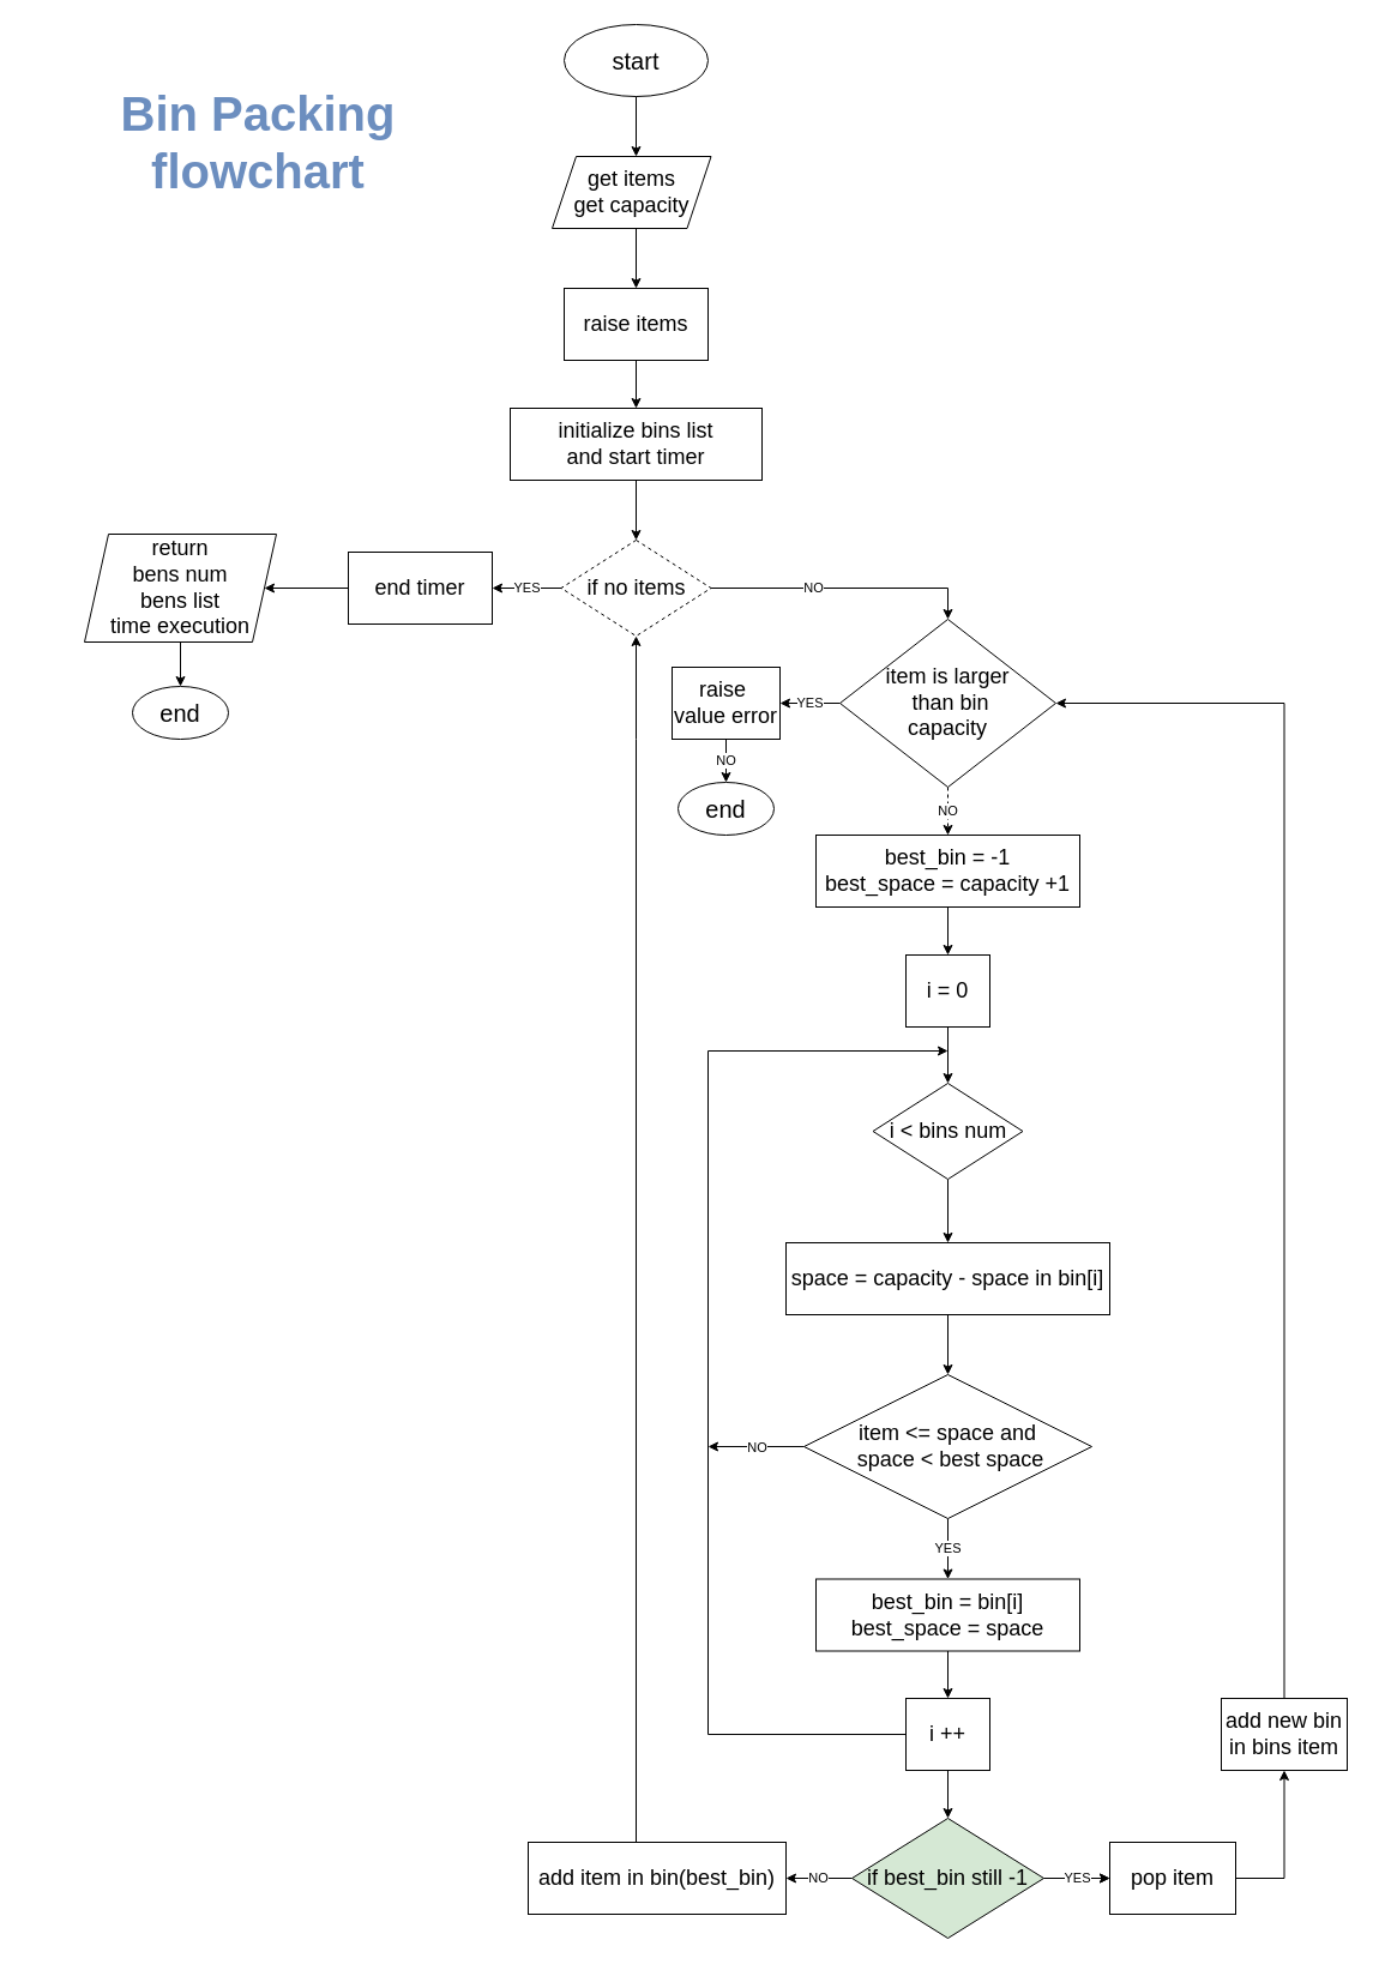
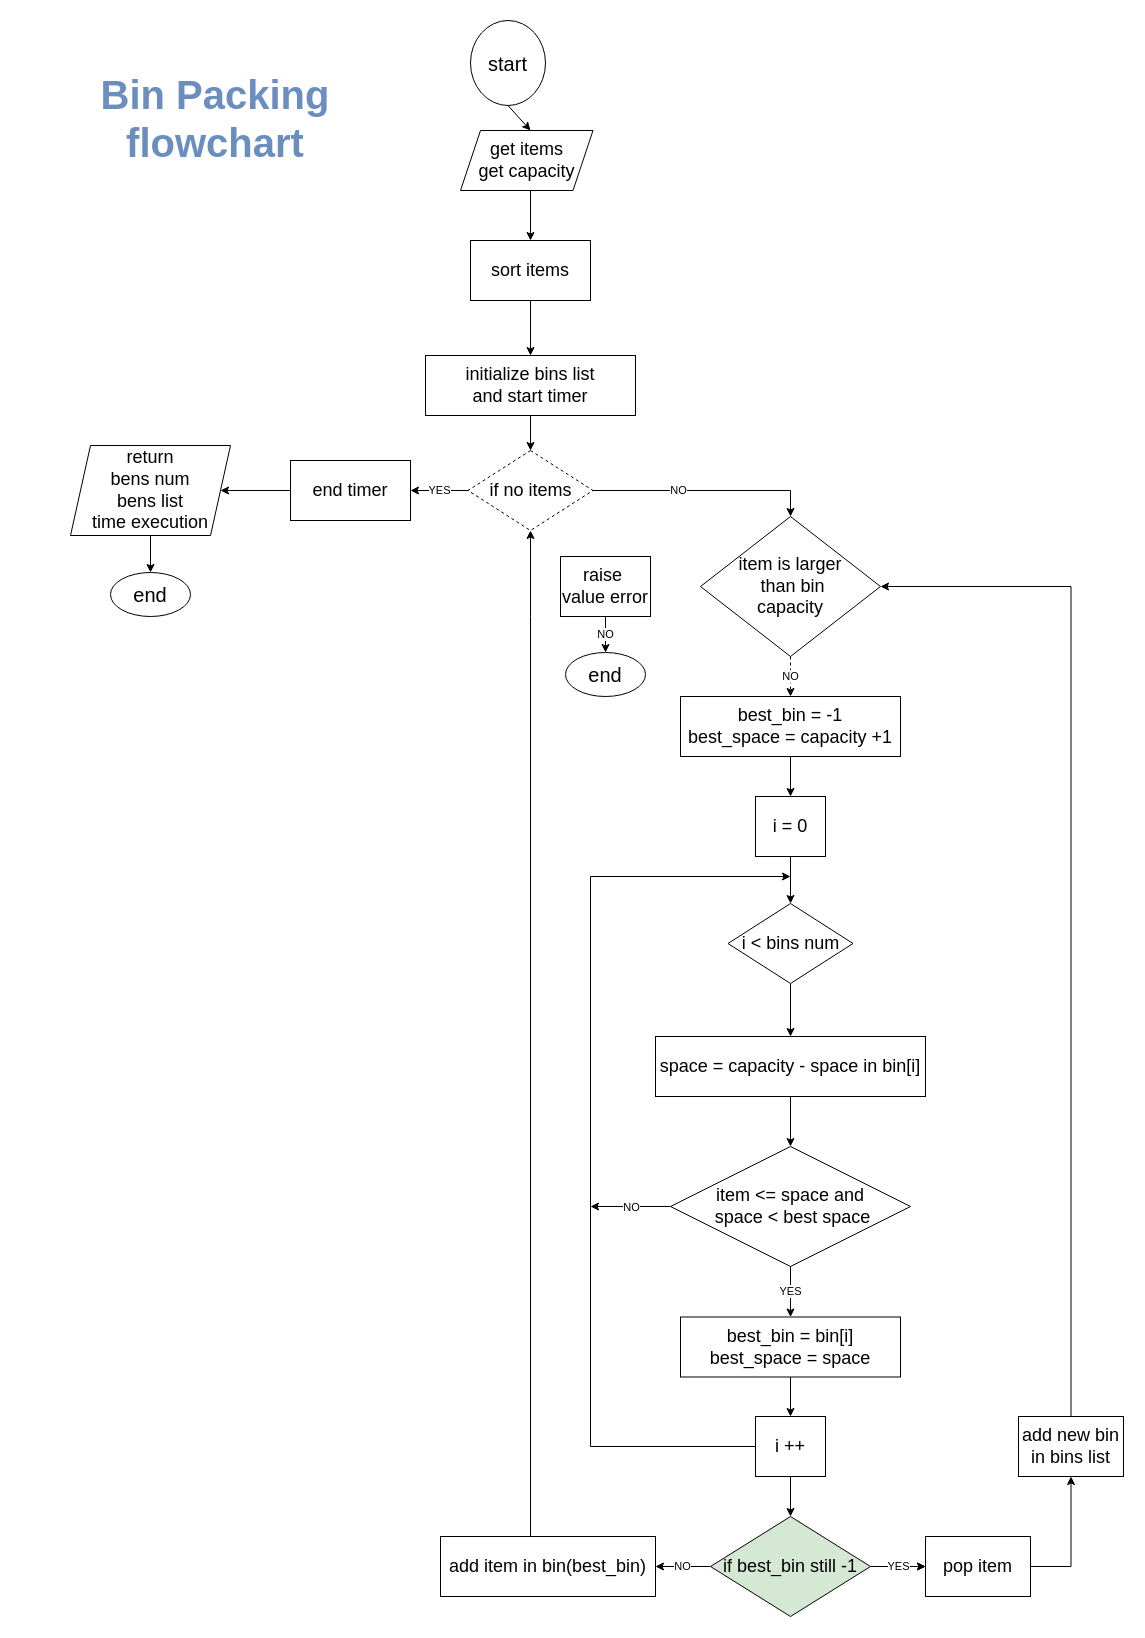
  <mxCell id="0" />
  <mxCell id="1" parent="0" />
- <mxCell id="2" value="&lt;font style=&quot;font-size: 20px;&quot;&gt;start&lt;/font&gt;" style="ellipse;whiteSpace=wrap;html=1;" parent="1" vertex="1"><mxGeometry x="470" y="20" width="120" height="60" as="geometry" /></mxCell>
+ <mxCell id="2" value="&lt;font style=&quot;font-size: 20px;&quot;&gt;start&lt;/font&gt;" style="ellipse;whiteSpace=wrap;html=1;" parent="1" vertex="1"><mxGeometry x="470" y="20" width="75" height="85" as="geometry" /></mxCell>
  <mxCell id="3" value="" style="endArrow=classic;html=1;rounded=0;exitX=0.5;exitY=1;exitDx=0;exitDy=0;" parent="1" source="2" edge="1"><mxGeometry width="50" height="50" relative="1" as="geometry"><mxPoint x="490" y="310" as="sourcePoint" /><mxPoint x="530" y="130" as="targetPoint" /></mxGeometry></mxCell>
  <mxCell id="4" value="" style="endArrow=classic;html=1;rounded=0;exitX=0.5;exitY=1;exitDx=0;exitDy=0;" parent="1" edge="1"><mxGeometry width="50" height="50" relative="1" as="geometry"><mxPoint x="530" y="190" as="sourcePoint" /><mxPoint x="530" y="240" as="targetPoint" /></mxGeometry></mxCell>
- <mxCell id="5" value="&lt;span style=&quot;font-size: 18px;&quot;&gt;raise items&lt;/span&gt;" style="rounded=0;whiteSpace=wrap;html=1;" parent="1" vertex="1"><mxGeometry x="470" y="240" width="120" height="60" as="geometry" /></mxCell>
+ <mxCell id="5" value="&lt;span style=&quot;font-size: 18px;&quot;&gt;sort items&lt;/span&gt;" style="rounded=0;whiteSpace=wrap;html=1;" parent="1" vertex="1"><mxGeometry x="470" y="240" width="120" height="60" as="geometry" /></mxCell>
  <mxCell id="6" value="YES" style="edgeStyle=orthogonalEdgeStyle;rounded=0;orthogonalLoop=1;jettySize=auto;html=1;entryX=1;entryY=0.5;entryDx=0;entryDy=0;" parent="1" source="7" target="45" edge="1"><mxGeometry relative="1" as="geometry" /></mxCell>
  <mxCell id="7" value="&lt;font style=&quot;font-size: 18px;&quot;&gt;if no items&lt;/font&gt;" style="rhombus;whiteSpace=wrap;html=1;dashed=1;" parent="1" vertex="1"><mxGeometry x="467.5" y="450" width="125" height="80" as="geometry" /></mxCell>
  <mxCell id="8" value="" style="endArrow=classic;html=1;rounded=0;exitX=0.5;exitY=1;exitDx=0;exitDy=0;entryX=0.5;entryY=0;entryDx=0;entryDy=0;" parent="1" source="5" target="43" edge="1"><mxGeometry width="50" height="50" relative="1" as="geometry"><mxPoint x="540" y="200" as="sourcePoint" /><mxPoint x="540" y="250" as="targetPoint" /></mxGeometry></mxCell>
  <mxCell id="9" value="NO" style="endArrow=classic;html=1;rounded=0;exitX=1;exitY=0.5;exitDx=0;exitDy=0;entryX=0.5;entryY=0;entryDx=0;entryDy=0;" parent="1" source="7" target="10" edge="1"><mxGeometry x="-0.238" width="50" height="50" relative="1" as="geometry"><mxPoint x="550" y="316" as="sourcePoint" /><mxPoint x="770" y="516" as="targetPoint" /><Array as="points"><mxPoint x="790" y="490" /></Array><mxPoint as="offset" /></mxGeometry></mxCell>
  <mxCell id="10" value="&lt;font style=&quot;font-size: 18px;&quot;&gt;item is larger&lt;br&gt;&amp;nbsp;than bin &lt;br&gt;capacity&lt;/font&gt;" style="rhombus;whiteSpace=wrap;html=1;" parent="1" vertex="1"><mxGeometry x="700" y="516" width="180" height="140" as="geometry" /></mxCell>
  <mxCell id="11" value="&lt;span style=&quot;font-size: 18px;&quot;&gt;raise&amp;nbsp;&lt;br&gt;value error&lt;br&gt;&lt;/span&gt;" style="rounded=0;whiteSpace=wrap;html=1;" parent="1" vertex="1"><mxGeometry x="560" y="556" width="90" height="60" as="geometry" /></mxCell>
  <mxCell id="12" value="NO" style="endArrow=classic;html=1;rounded=0;exitX=0.5;exitY=1;exitDx=0;exitDy=0;entryX=0.5;entryY=0;entryDx=0;entryDy=0;" parent="1" source="11" target="46" edge="1"><mxGeometry width="50" height="50" relative="1" as="geometry"><mxPoint x="140" y="412" as="sourcePoint" /><mxPoint x="610" y="672" as="targetPoint" /></mxGeometry></mxCell>
- <mxCell id="13" value="YES" style="endArrow=classic;html=1;rounded=0;exitX=0;exitY=0.5;exitDx=0;exitDy=0;entryX=1;entryY=0.5;entryDx=0;entryDy=0;" parent="1" source="10" target="11" edge="1"><mxGeometry width="50" height="50" relative="1" as="geometry"><mxPoint x="480" y="582" as="sourcePoint" /><mxPoint x="150" y="466" as="targetPoint" /></mxGeometry></mxCell>
  <mxCell id="14" value="&lt;font style=&quot;font-size: 18px;&quot;&gt;best_bin = -1&lt;br&gt;best_space = capacity +1&lt;br&gt;&lt;/font&gt;" style="rounded=0;whiteSpace=wrap;html=1;" parent="1" vertex="1"><mxGeometry x="680" y="696" width="220" height="60" as="geometry" /></mxCell>
  <mxCell id="15" value="NO" style="endArrow=classic;html=1;rounded=0;exitX=0.5;exitY=1;exitDx=0;exitDy=0;entryX=0.5;entryY=0;entryDx=0;entryDy=0;dashed=1;" parent="1" source="10" target="14" edge="1"><mxGeometry width="50" height="50" relative="1" as="geometry"><mxPoint x="890" y="596" as="sourcePoint" /><mxPoint x="960" y="596" as="targetPoint" /></mxGeometry></mxCell>
  <mxCell id="16" value="&lt;span style=&quot;font-size: 18px;&quot;&gt;i = 0&lt;br&gt;&lt;/span&gt;" style="rounded=0;whiteSpace=wrap;html=1;" parent="1" vertex="1"><mxGeometry x="755" y="796" width="70" height="60" as="geometry" /></mxCell>
  <mxCell id="17" value="" style="endArrow=classic;html=1;rounded=0;exitX=0.5;exitY=1;exitDx=0;exitDy=0;entryX=0.5;entryY=0;entryDx=0;entryDy=0;" parent="1" source="14" target="16" edge="1"><mxGeometry width="50" height="50" relative="1" as="geometry"><mxPoint x="720" y="776" as="sourcePoint" /><mxPoint x="770" y="726" as="targetPoint" /></mxGeometry></mxCell>
  <mxCell id="18" value="" style="edgeStyle=orthogonalEdgeStyle;rounded=0;orthogonalLoop=1;jettySize=auto;html=1;" parent="1" source="19" target="22" edge="1"><mxGeometry relative="1" as="geometry" /></mxCell>
  <mxCell id="19" value="&lt;font style=&quot;font-size: 18px;&quot;&gt;i &amp;lt; bins num&lt;/font&gt;" style="rhombus;whiteSpace=wrap;html=1;" parent="1" vertex="1"><mxGeometry x="727.5" y="903" width="125" height="80" as="geometry" /></mxCell>
  <mxCell id="20" value="" style="endArrow=classic;html=1;rounded=0;exitX=0.5;exitY=1;exitDx=0;exitDy=0;entryX=0.5;entryY=0;entryDx=0;entryDy=0;" parent="1" source="16" target="19" edge="1"><mxGeometry width="50" height="50" relative="1" as="geometry"><mxPoint x="800" y="766" as="sourcePoint" /><mxPoint x="800" y="806" as="targetPoint" /></mxGeometry></mxCell>
  <mxCell id="21" value="" style="edgeStyle=orthogonalEdgeStyle;rounded=0;orthogonalLoop=1;jettySize=auto;html=1;" parent="1" source="22" target="25" edge="1"><mxGeometry relative="1" as="geometry" /></mxCell>
  <mxCell id="22" value="&lt;span style=&quot;font-size: 18px;&quot;&gt;space = capacity - space in bin[i]&lt;/span&gt;" style="whiteSpace=wrap;html=1;" parent="1" vertex="1"><mxGeometry x="655" y="1036" width="270" height="60" as="geometry" /></mxCell>
  <mxCell id="23" value="YES" style="edgeStyle=orthogonalEdgeStyle;rounded=0;orthogonalLoop=1;jettySize=auto;html=1;entryX=0.5;entryY=0;entryDx=0;entryDy=0;" parent="1" source="25" target="27" edge="1"><mxGeometry relative="1" as="geometry" /></mxCell>
  <mxCell id="24" value="NO" style="edgeStyle=orthogonalEdgeStyle;rounded=0;orthogonalLoop=1;jettySize=auto;html=1;exitX=0;exitY=0.5;exitDx=0;exitDy=0;" parent="1" source="25" edge="1"><mxGeometry relative="1" as="geometry"><mxPoint x="590" y="1206" as="targetPoint" /></mxGeometry></mxCell>
  <mxCell id="25" value="&lt;span style=&quot;font-size: 18px;&quot;&gt;item &amp;lt;= space and&lt;br&gt;&amp;nbsp;space &amp;lt; best space&lt;/span&gt;" style="rhombus;whiteSpace=wrap;html=1;" parent="1" vertex="1"><mxGeometry x="670" y="1146" width="240" height="120" as="geometry" /></mxCell>
  <mxCell id="26" style="edgeStyle=orthogonalEdgeStyle;rounded=0;orthogonalLoop=1;jettySize=auto;html=1;entryX=0.5;entryY=0;entryDx=0;entryDy=0;" parent="1" source="27" target="30" edge="1"><mxGeometry relative="1" as="geometry" /></mxCell>
  <mxCell id="27" value="&lt;font style=&quot;font-size: 18px;&quot;&gt;best_bin = bin[i]&lt;br&gt;best_space = space&lt;br&gt;&lt;/font&gt;" style="rounded=0;whiteSpace=wrap;html=1;" parent="1" vertex="1"><mxGeometry x="680" y="1316.5" width="220" height="60" as="geometry" /></mxCell>
  <mxCell id="28" style="edgeStyle=orthogonalEdgeStyle;rounded=0;orthogonalLoop=1;jettySize=auto;html=1;exitX=0;exitY=0.5;exitDx=0;exitDy=0;" parent="1" source="30" edge="1"><mxGeometry relative="1" as="geometry"><mxPoint x="790" y="876" as="targetPoint" /><Array as="points"><mxPoint x="590" y="1446" /><mxPoint x="590" y="876" /></Array></mxGeometry></mxCell>
  <mxCell id="29" style="edgeStyle=orthogonalEdgeStyle;rounded=0;orthogonalLoop=1;jettySize=auto;html=1;exitX=0.5;exitY=1;exitDx=0;exitDy=0;entryX=0.5;entryY=0;entryDx=0;entryDy=0;" parent="1" source="30" target="34" edge="1"><mxGeometry relative="1" as="geometry" /></mxCell>
  <mxCell id="30" value="&lt;span style=&quot;font-size: 18px;&quot;&gt;i ++&lt;br&gt;&lt;/span&gt;" style="rounded=0;whiteSpace=wrap;html=1;" parent="1" vertex="1"><mxGeometry x="755" y="1416" width="70" height="60" as="geometry" /></mxCell>
  <mxCell id="31" style="edgeStyle=orthogonalEdgeStyle;rounded=0;orthogonalLoop=1;jettySize=auto;html=1;exitX=1;exitY=0.5;exitDx=0;exitDy=0;" parent="1" source="34" target="36" edge="1"><mxGeometry relative="1" as="geometry" /></mxCell>
  <mxCell id="32" value="YES" style="edgeStyle=orthogonalEdgeStyle;rounded=0;orthogonalLoop=1;jettySize=auto;html=1;" parent="1" source="34" target="36" edge="1"><mxGeometry relative="1" as="geometry" /></mxCell>
  <mxCell id="33" value="NO" style="edgeStyle=orthogonalEdgeStyle;rounded=0;orthogonalLoop=1;jettySize=auto;html=1;exitX=0;exitY=0.5;exitDx=0;exitDy=0;entryX=1;entryY=0.5;entryDx=0;entryDy=0;" parent="1" source="34" target="38" edge="1"><mxGeometry relative="1" as="geometry" /></mxCell>
  <mxCell id="34" value="&lt;span style=&quot;font-size: 18px;&quot;&gt;if best_bin still -1&lt;/span&gt;" style="rhombus;whiteSpace=wrap;html=1;fillColor=#d5e8d4;" parent="1" vertex="1"><mxGeometry x="710" y="1516" width="160" height="100" as="geometry" /></mxCell>
  <mxCell id="35" style="edgeStyle=orthogonalEdgeStyle;rounded=0;orthogonalLoop=1;jettySize=auto;html=1;exitX=1;exitY=0.5;exitDx=0;exitDy=0;entryX=0.5;entryY=1;entryDx=0;entryDy=0;" parent="1" source="36" target="40" edge="1"><mxGeometry relative="1" as="geometry" /></mxCell>
  <mxCell id="36" value="&lt;span style=&quot;font-size: 18px;&quot;&gt;pop item&lt;/span&gt;" style="whiteSpace=wrap;html=1;" parent="1" vertex="1"><mxGeometry x="925" y="1536" width="105" height="60" as="geometry" /></mxCell>
  <mxCell id="37" style="edgeStyle=orthogonalEdgeStyle;rounded=0;orthogonalLoop=1;jettySize=auto;html=1;entryX=0.5;entryY=1;entryDx=0;entryDy=0;" parent="1" source="38" target="7" edge="1"><mxGeometry relative="1" as="geometry"><Array as="points"><mxPoint x="530" y="616" /><mxPoint x="530" y="616" /></Array></mxGeometry></mxCell>
  <mxCell id="38" value="&lt;span style=&quot;font-size: 18px;&quot;&gt;add item in bin(best_bin)&lt;/span&gt;" style="whiteSpace=wrap;html=1;" parent="1" vertex="1"><mxGeometry x="440" y="1536" width="215" height="60" as="geometry" /></mxCell>
  <mxCell id="39" style="edgeStyle=orthogonalEdgeStyle;rounded=0;orthogonalLoop=1;jettySize=auto;html=1;entryX=1;entryY=0.5;entryDx=0;entryDy=0;" parent="1" source="40" target="10" edge="1"><mxGeometry relative="1" as="geometry"><Array as="points"><mxPoint x="1071" y="586" /></Array></mxGeometry></mxCell>
- <mxCell id="40" value="&lt;span style=&quot;font-size: 18px;&quot;&gt;add new bin&lt;br&gt;in bins item&lt;br&gt;&lt;/span&gt;" style="whiteSpace=wrap;html=1;" parent="1" vertex="1"><mxGeometry x="1018" y="1416" width="105" height="60" as="geometry" /></mxCell>
+ <mxCell id="40" value="&lt;span style=&quot;font-size: 18px;&quot;&gt;add new bin&lt;br&gt;in bins list&lt;br&gt;&lt;/span&gt;" style="whiteSpace=wrap;html=1;" parent="1" vertex="1"><mxGeometry x="1018" y="1416" width="105" height="60" as="geometry" /></mxCell>
  <mxCell id="41" style="edgeStyle=orthogonalEdgeStyle;rounded=0;orthogonalLoop=1;jettySize=auto;html=1;entryX=0.5;entryY=0;entryDx=0;entryDy=0;exitX=0.5;exitY=1;exitDx=0;exitDy=0;" parent="1" source="49" target="47" edge="1"><mxGeometry relative="1" as="geometry"><mxPoint x="170" y="535" as="sourcePoint" /></mxGeometry></mxCell>
  <mxCell id="42" style="edgeStyle=orthogonalEdgeStyle;rounded=0;orthogonalLoop=1;jettySize=auto;html=1;entryX=0.5;entryY=0;entryDx=0;entryDy=0;" parent="1" source="43" target="7" edge="1"><mxGeometry relative="1" as="geometry" /></mxCell>
- <mxCell id="43" value="&lt;span style=&quot;font-size: 18px;&quot;&gt;initialize&amp;nbsp;bins list&lt;br&gt;and start timer&lt;br&gt;&lt;/span&gt;" style="rounded=0;whiteSpace=wrap;html=1;" parent="1" vertex="1"><mxGeometry x="425" y="340" width="210" height="60" as="geometry" /></mxCell>
+ <mxCell id="43" value="&lt;span style=&quot;font-size: 18px;&quot;&gt;initialize&amp;nbsp;bins list&lt;br&gt;and start timer&lt;br&gt;&lt;/span&gt;" style="rounded=0;whiteSpace=wrap;html=1;" parent="1" vertex="1"><mxGeometry x="425" y="355" width="210" height="60" as="geometry" /></mxCell>
  <mxCell id="44" style="edgeStyle=orthogonalEdgeStyle;rounded=0;orthogonalLoop=1;jettySize=auto;html=1;entryX=1;entryY=0.5;entryDx=0;entryDy=0;" parent="1" source="45" target="49" edge="1"><mxGeometry relative="1" as="geometry"><mxPoint x="230" y="490" as="targetPoint" /></mxGeometry></mxCell>
  <mxCell id="45" value="&lt;span style=&quot;font-size: 18px;&quot;&gt;end timer&lt;br&gt;&lt;/span&gt;" style="rounded=0;whiteSpace=wrap;html=1;" parent="1" vertex="1"><mxGeometry x="290" y="460" width="120" height="60" as="geometry" /></mxCell>
  <mxCell id="46" value="&lt;font style=&quot;font-size: 20px;&quot;&gt;end&lt;/font&gt;" style="ellipse;whiteSpace=wrap;html=1;" parent="1" vertex="1"><mxGeometry x="565" y="652" width="80" height="44" as="geometry" /></mxCell>
  <mxCell id="47" value="&lt;font style=&quot;font-size: 20px;&quot;&gt;end&lt;/font&gt;" style="ellipse;whiteSpace=wrap;html=1;" parent="1" vertex="1"><mxGeometry x="110" y="572" width="80" height="44" as="geometry" /></mxCell>
  <mxCell id="48" value="&lt;font style=&quot;font-size: 18px;&quot;&gt;get items&lt;br style=&quot;border-color: var(--border-color);&quot;&gt;get capacity&lt;/font&gt;" style="shape=parallelogram;perimeter=parallelogramPerimeter;whiteSpace=wrap;html=1;fixedSize=1;" parent="1" vertex="1"><mxGeometry x="460" y="130" width="132.5" height="60" as="geometry" /></mxCell>
  <mxCell id="49" value="&lt;font style=&quot;font-size: 18px;&quot;&gt;return&lt;br style=&quot;border-color: var(--border-color);&quot;&gt;bens num&lt;br style=&quot;border-color: var(--border-color);&quot;&gt;bens list&lt;br style=&quot;border-color: var(--border-color);&quot;&gt;time execution&lt;/font&gt;" style="shape=parallelogram;perimeter=parallelogramPerimeter;whiteSpace=wrap;html=1;fixedSize=1;" parent="1" vertex="1"><mxGeometry x="70" y="445" width="160" height="90" as="geometry" /></mxCell>
  <mxCell id="50" value="&lt;b&gt;&lt;font color=&quot;#6c8ebf&quot; style=&quot;font-size: 40px;&quot;&gt;Bin Packing flowchart&lt;/font&gt;&lt;/b&gt;" style="text;html=1;strokeColor=none;fillColor=none;align=center;verticalAlign=middle;whiteSpace=wrap;rounded=0;" parent="1" vertex="1"><mxGeometry x="20" y="80" width="390" height="75" as="geometry" /></mxCell>
